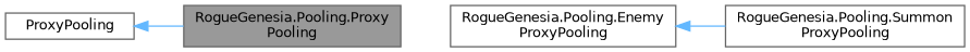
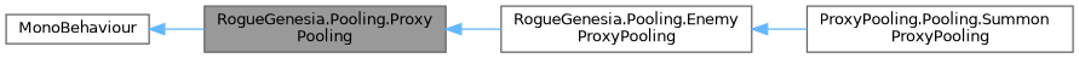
  digraph {
    fontname="DejaVu Sans"
    rankdir=LR
    node [color=gray40 fillcolor=white fontname="DejaVu Sans" fontsize=10 shape=box style=filled]
    edge [color=steelblue1 dir=back fontname="DejaVu Sans" fontsize=10 labelfontname=Helvetica labelfontsize=10 style=solid]
    n1 [fillcolor=grey60 fontcolor=black height=0.2 label="RogueGenesia.Pooling.Proxy\lPooling" width=0.4]
    n2 [height=0.2 label="RogueGenesia.Pooling.Enemy\lProxyPooling" width=0.4]
-   n3 [height=0.2 label="RogueGenesia.Pooling.Summon\lProxyPooling" width=0.4]
-   n4 [height=0.2 label=ProxyPooling width=0.4]
+   n3 [height=0.2 label="ProxyPooling.Pooling.Summon\lProxyPooling" width=0.4]
+   n4 [height=0.2 label=MonoBehaviour width=0.4]
+   n1 -> n2
    n2 -> n3
    n4 -> n1
  }
